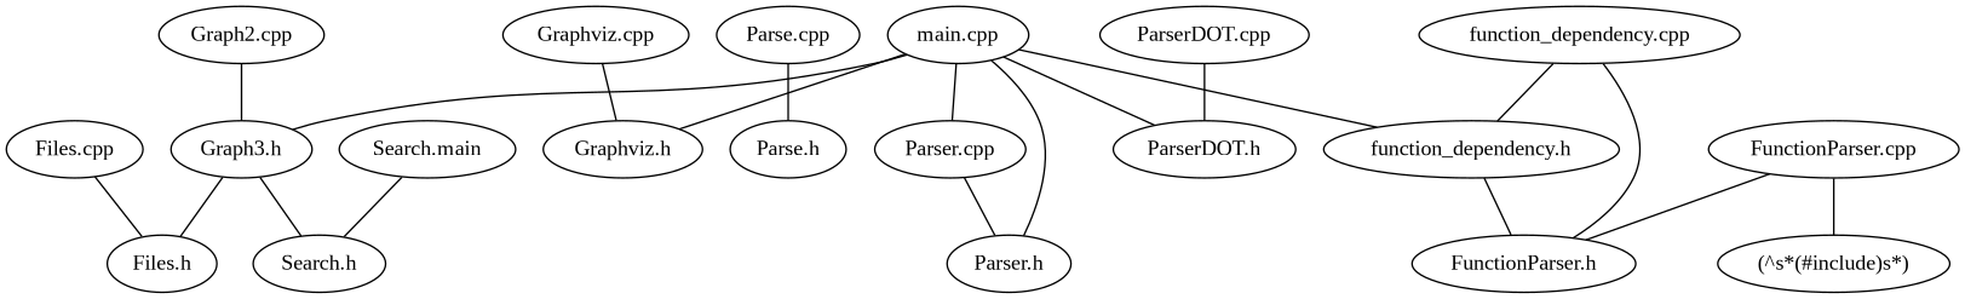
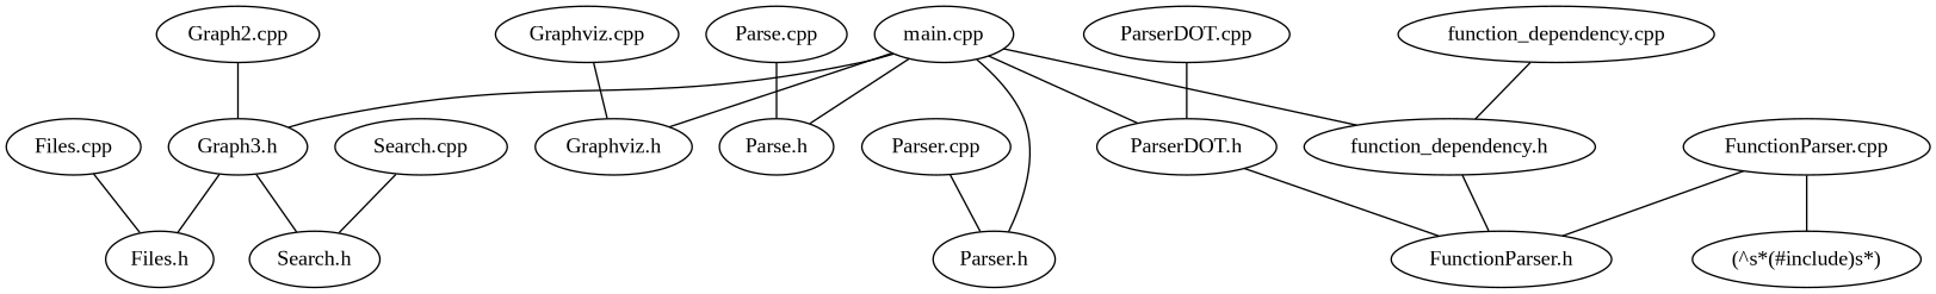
  graph {
    fontname="Liberation Serif"
    node [fontname="Liberation Serif"]
    edge [fontname="Liberation Serif"]
    "Files.cpp"
    "Files.h"
    "FunctionParser.cpp"
    "FunctionParser.h"
    "(^\s*(#include)\s*)"
    n6 [label="Graph2.cpp"]
    "Graph3.h"
    "Search.h"
    "Graphviz.cpp"
    "Graphviz.h"
    "Parse.cpp"
    "Parse.h"
    "Parser.cpp"
    "Parser.h"
    "ParserDOT.cpp"
    "ParserDOT.h"
-   "Search.cpp" [label="Search.main"]
+   "Search.cpp"
    "function_dependency.cpp"
    "function_dependency.h"
    "main.cpp"
    "Files.cpp" -- "Files.h"
    "FunctionParser.cpp" -- "FunctionParser.h"
    "FunctionParser.cpp" -- "(^\s*(#include)\s*)"
    n6 -- "Graph3.h"
    "Graph3.h" -- "Files.h"
    "Graph3.h" -- "Search.h"
    "Graphviz.cpp" -- "Graphviz.h"
    "Parse.cpp" -- "Parse.h"
    "Parser.cpp" -- "Parser.h"
    "ParserDOT.cpp" -- "ParserDOT.h"
    "Search.cpp" -- "Search.h"
-   "function_dependency.cpp" -- "FunctionParser.h"
+   "ParserDOT.h" -- "FunctionParser.h"
    "function_dependency.cpp" -- "function_dependency.h"
    "function_dependency.h" -- "FunctionParser.h"
    "main.cpp" -- "Graph3.h"
    "main.cpp" -- "Graphviz.h"
-   "main.cpp" -- "Parser.cpp"
+   "main.cpp" -- "Parse.h"
    "main.cpp" -- "Parser.h"
    "main.cpp" -- "ParserDOT.h"
    "main.cpp" -- "function_dependency.h"
  }
